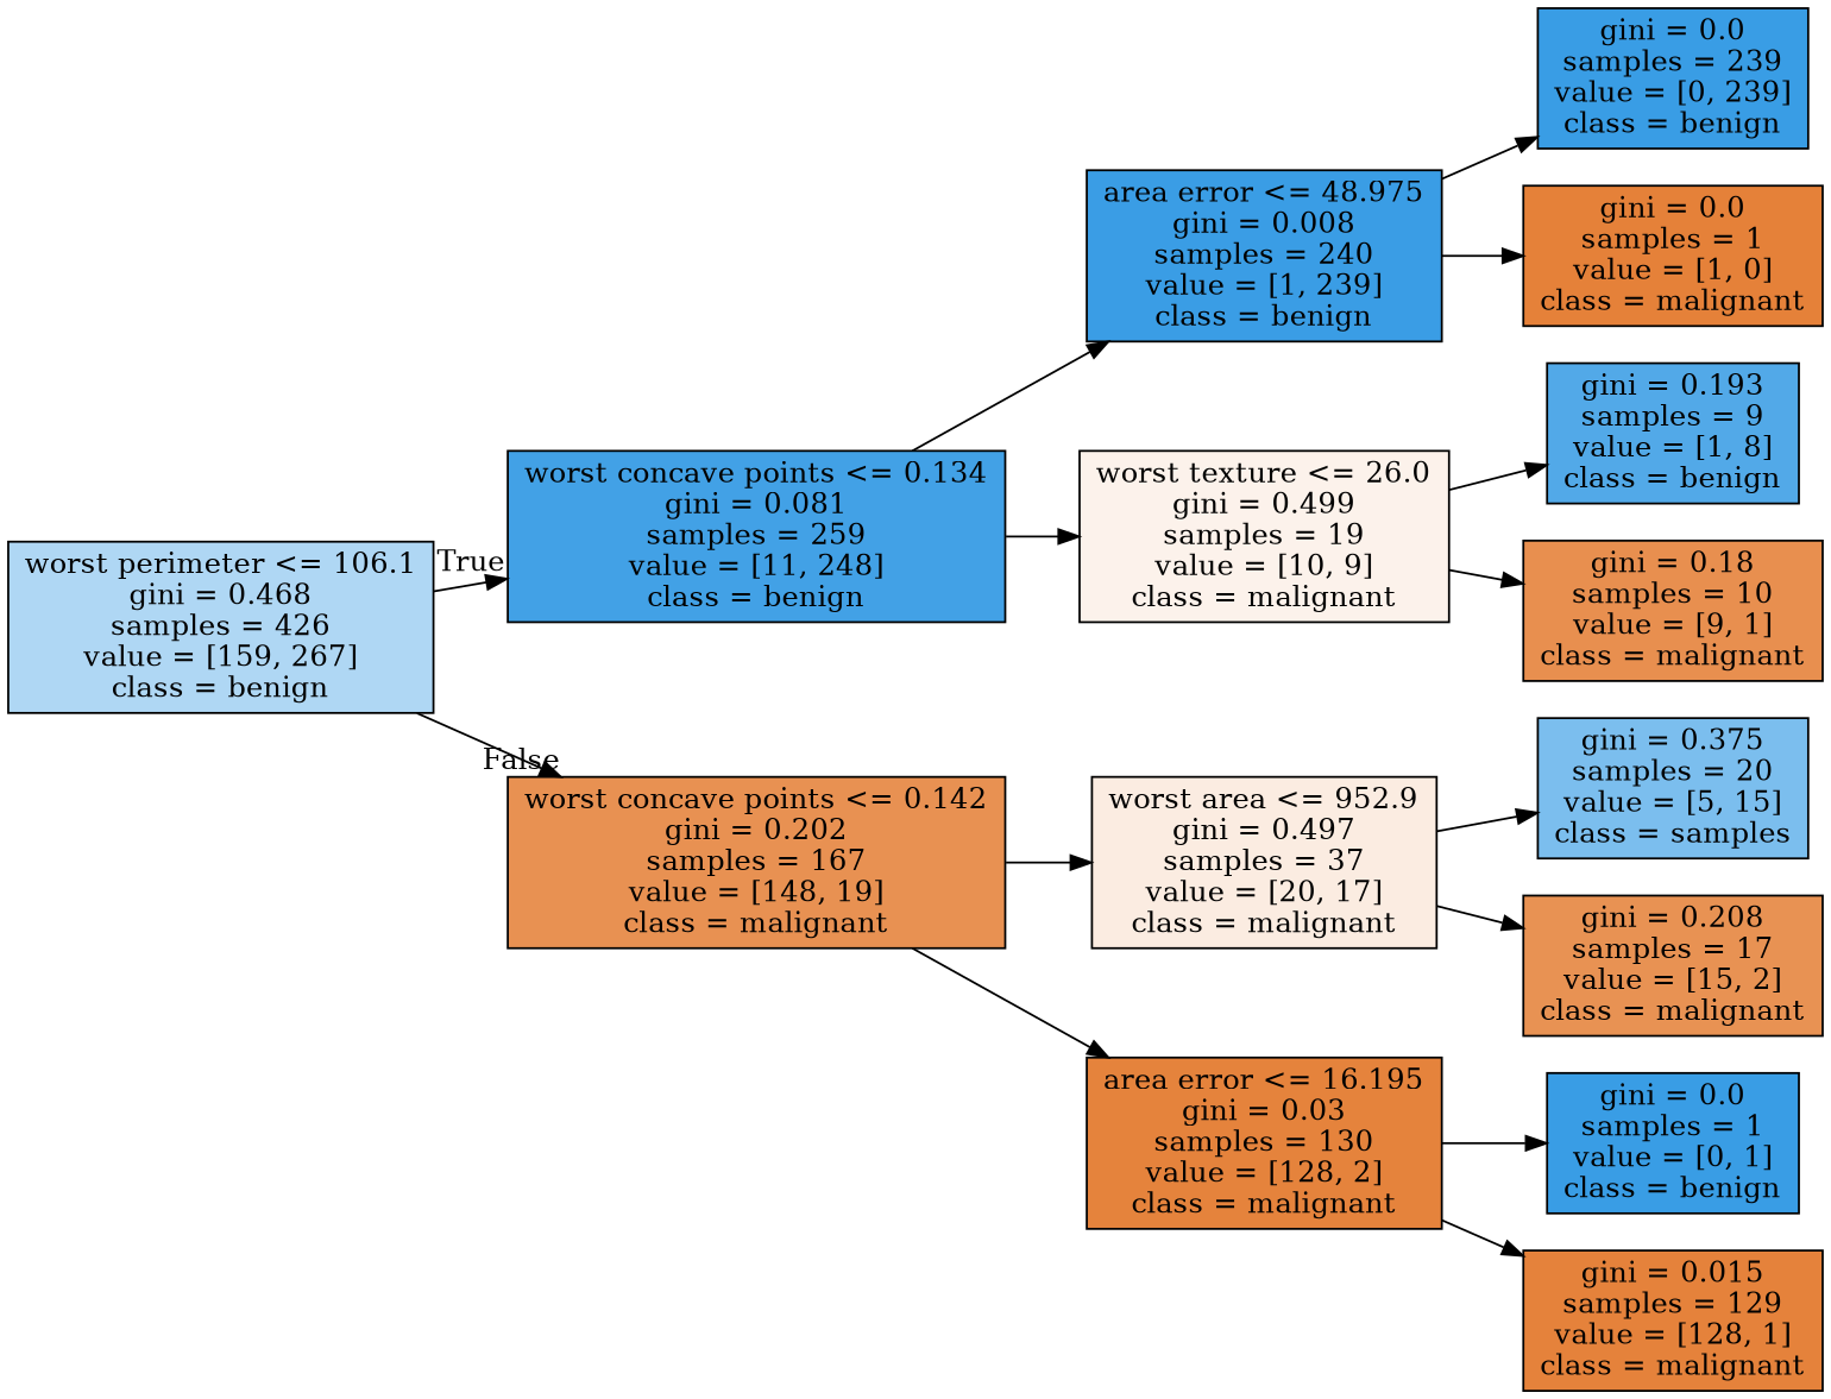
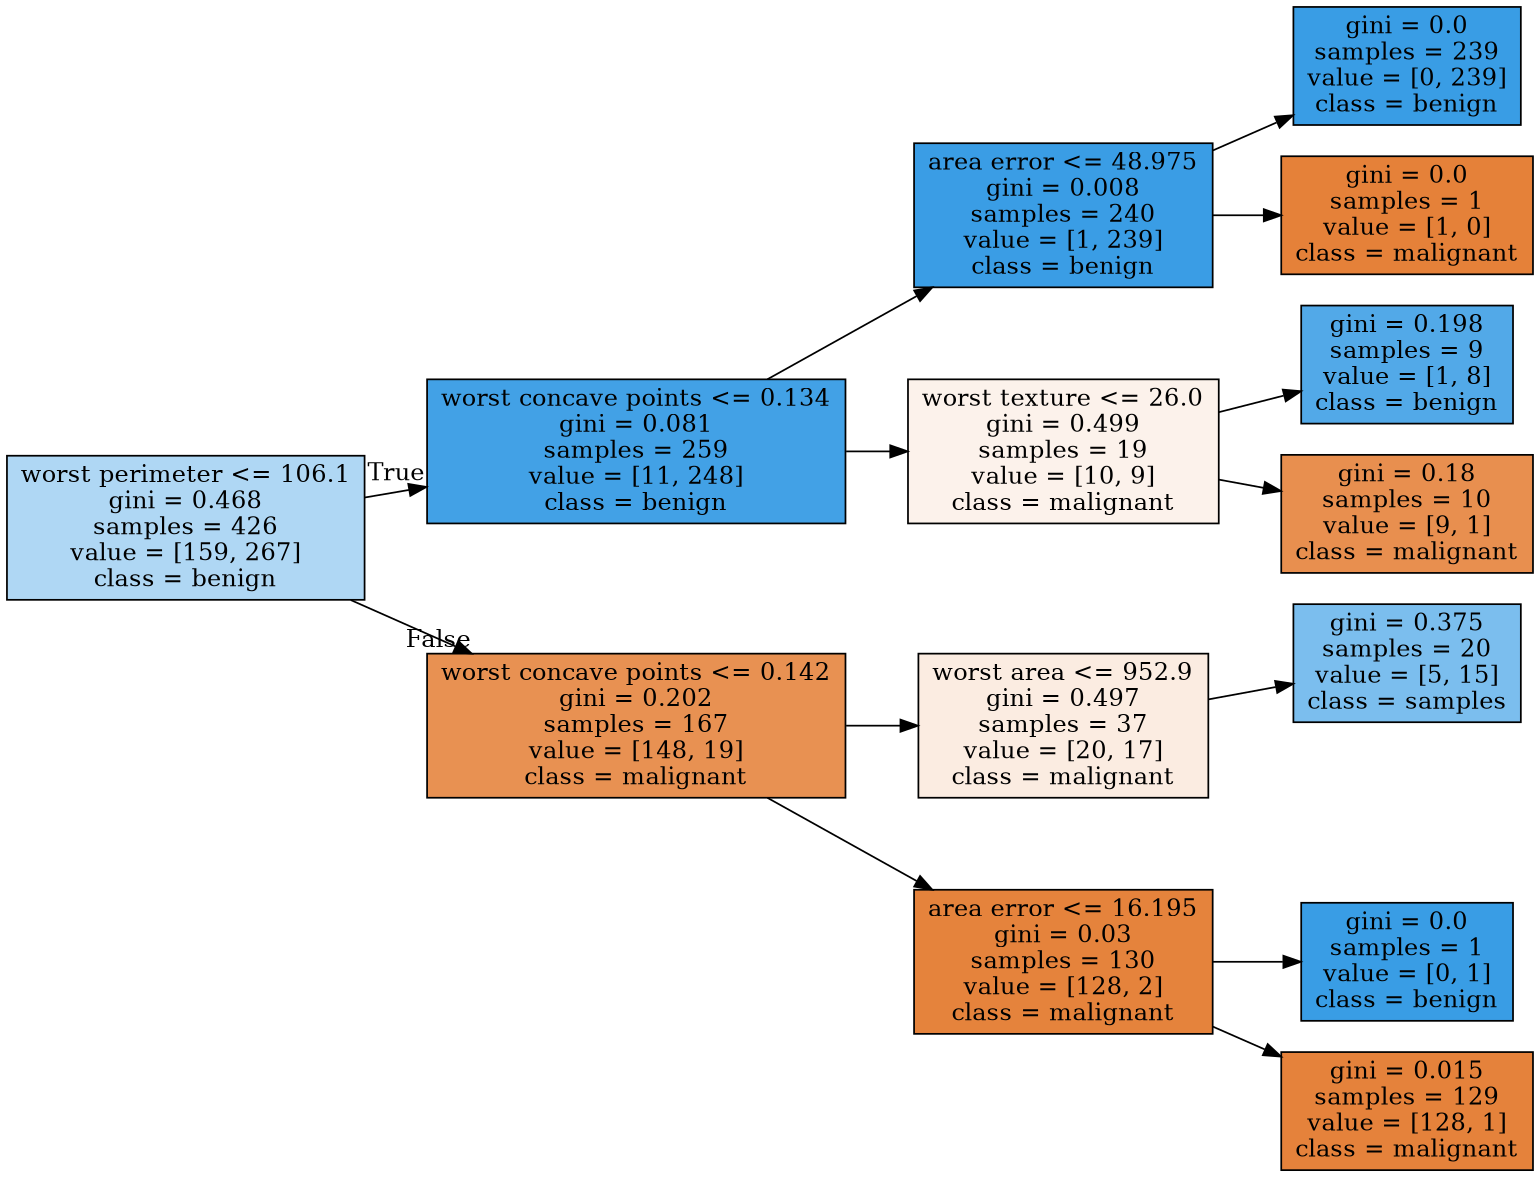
  digraph {
    rankdir=LR
    node [color=black fillcolor="#399de5" shape=box style=filled]
    n1 [fillcolor="#afd7f4" label="worst perimeter <= 106.1\ngini = 0.468\nsamples = 426\nvalue = [159, 267]\nclass = benign"]
    n2 [fillcolor="#42a1e6" label="worst concave points <= 0.134\ngini = 0.081\nsamples = 259\nvalue = [11, 248]\nclass = benign"]
    n3 [fillcolor="#e89152" label="worst concave points <= 0.142\ngini = 0.202\nsamples = 167\nvalue = [148, 19]\nclass = malignant"]
    n4 [fillcolor="#3a9de5" label="area error <= 48.975\ngini = 0.008\nsamples = 240\nvalue = [1, 239]\nclass = benign"]
    n5 [fillcolor="#fcf2eb" label="worst texture <= 26.0\ngini = 0.499\nsamples = 19\nvalue = [10, 9]\nclass = malignant"]
    n6 [fillcolor="#fbece1" label="worst area <= 952.9\ngini = 0.497\nsamples = 37\nvalue = [20, 17]\nclass = malignant"]
    n7 [fillcolor="#e5833c" label="area error <= 16.195\ngini = 0.03\nsamples = 130\nvalue = [128, 2]\nclass = malignant"]
    n8 [label="gini = 0.0\nsamples = 239\nvalue = [0, 239]\nclass = benign"]
    n9 [fillcolor="#e58139" label="gini = 0.0\nsamples = 1\nvalue = [1, 0]\nclass = malignant"]
-   n10 [fillcolor="#52a9e8" label="gini = 0.193\nsamples = 9\nvalue = [1, 8]\nclass = benign"]
+   n10 [fillcolor="#52a9e8" label="gini = 0.198\nsamples = 9\nvalue = [1, 8]\nclass = benign"]
    n11 [fillcolor="#e88f4f" label="gini = 0.18\nsamples = 10\nvalue = [9, 1]\nclass = malignant"]
    n12 [fillcolor="#7bbeee" label="gini = 0.375\nsamples = 20\nvalue = [5, 15]\nclass = samples"]
-   n13 [fillcolor="#e89253" label="gini = 0.208\nsamples = 17\nvalue = [15, 2]\nclass = malignant"]
    n14 [label="gini = 0.0\nsamples = 1\nvalue = [0, 1]\nclass = benign"]
    n15 [fillcolor="#e5823b" label="gini = 0.015\nsamples = 129\nvalue = [128, 1]\nclass = malignant"]
    n1 -> n2 [headlabel=True labelangle=45 labeldistance=2.5]
    n1 -> n3 [headlabel=False labelangle=-45 labeldistance=2.5]
    n2 -> n4
    n2 -> n5
    n3 -> n6
    n3 -> n7
    n4 -> n8
    n4 -> n9
    n5 -> n10
    n5 -> n11
    n6 -> n12
-   n6 -> n13
    n7 -> n14
    n7 -> n15
  }
